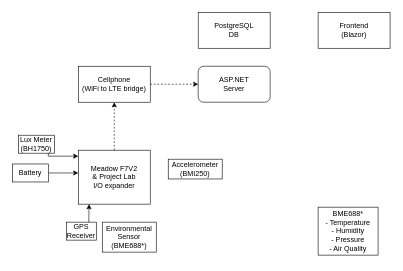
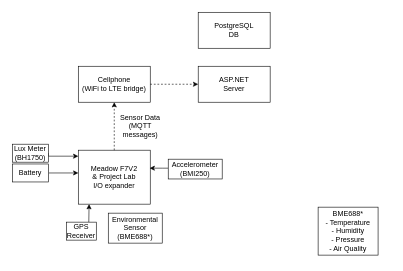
  <mxCell id="0" />
  <mxCell id="1" parent="0" />
  <mxCell id="2" value="Meadow F7V2&lt;br&gt;&amp;amp; Project Lab &lt;br&gt;I/O expander" style="rounded=0;whiteSpace=wrap;html=1;" parent="1" vertex="1"><mxGeometry x="130" y="250" width="120" height="90" as="geometry" /></mxCell>
- <mxCell id="3" value="&lt;div&gt;Frontend&lt;/div&gt;&lt;div&gt;(Blazor)&lt;br&gt;&lt;/div&gt;" style="rounded=0;whiteSpace=wrap;html=1;" parent="1" vertex="1"><mxGeometry x="530" y="20" width="120" height="60" as="geometry" /></mxCell>
  <mxCell id="4" value="Cellphone&lt;br&gt;(WiFi to LTE bridge)" style="rounded=0;whiteSpace=wrap;html=1;" parent="1" vertex="1"><mxGeometry x="130" y="110" width="120" height="60" as="geometry" /></mxCell>
- <mxCell id="5" value="ASP.NET&lt;br&gt;Server" style="whiteSpace=wrap;html=1;rounded=1;" parent="1" vertex="1"><mxGeometry x="330" y="110" width="120" height="60" as="geometry" /></mxCell>
+ <mxCell id="5" value="ASP.NET&lt;br&gt;Server" style="rounded=0;whiteSpace=wrap;html=1;" parent="1" vertex="1"><mxGeometry x="330" y="110" width="120" height="60" as="geometry" /></mxCell>
  <mxCell id="6" value="PostgreSQL&lt;br&gt;DB" style="rounded=0;whiteSpace=wrap;html=1;" parent="1" vertex="1"><mxGeometry x="330" y="20" width="120" height="60" as="geometry" /></mxCell>
+ <mxCell id="7" style="edgeStyle=orthogonalEdgeStyle;rounded=0;orthogonalLoop=1;jettySize=auto;html=1;entryX=0.992;entryY=0.333;entryDx=0;entryDy=0;entryPerimeter=0;" edge="1" parent="1" source="8" target="2"><mxGeometry relative="1" as="geometry"><Array as="points"><mxPoint x="270" y="280" /><mxPoint x="270" y="280" /></Array></mxGeometry></mxCell>
  <mxCell id="8" value="Accelerometer&lt;br&gt;(BMI250)" style="rounded=0;whiteSpace=wrap;html=1;" parent="1" vertex="1"><mxGeometry x="280" y="265" width="90" height="33" as="geometry" /></mxCell>
- <mxCell id="9" value="Environmental&lt;br&gt;Sensor&lt;br&gt;(BME688*)" style="rounded=0;whiteSpace=wrap;html=1;" parent="1" vertex="1"><mxGeometry x="170" y="370" width="90" height="50" as="geometry" /></mxCell>
+ <mxCell id="9" value="Environmental&lt;br&gt;Sensor&lt;br&gt;(BME688*)" style="rounded=0;whiteSpace=wrap;html=1;" parent="1" vertex="1"><mxGeometry x="180" y="355" width="90" height="50" as="geometry" /></mxCell>
  <mxCell id="10" value="&lt;div&gt;&lt;br&gt;&lt;/div&gt;&lt;div&gt;&lt;br&gt;&lt;/div&gt;&lt;div&gt;BME688*&lt;/div&gt;&lt;div&gt;- Temperature&lt;/div&gt;&lt;div&gt;- Humidity&lt;/div&gt;&lt;div&gt;- Pressure&lt;/div&gt;&lt;div&gt;- Air Quality&lt;br&gt;&lt;/div&gt;&lt;div&gt;&lt;br&gt;&lt;/div&gt;&lt;div&gt;&lt;br&gt;&lt;/div&gt;" style="rounded=0;whiteSpace=wrap;html=1;" parent="1" vertex="1"><mxGeometry x="530" y="345" width="100" height="80" as="geometry" /></mxCell>
  <mxCell id="11" style="edgeStyle=orthogonalEdgeStyle;rounded=0;orthogonalLoop=1;jettySize=auto;html=1;exitX=0.75;exitY=0;exitDx=0;exitDy=0;" parent="1" source="12" edge="1"><mxGeometry relative="1" as="geometry"><mxPoint x="148" y="340" as="targetPoint" /></mxGeometry></mxCell>
  <mxCell id="12" value="GPS Receiver" style="rounded=0;whiteSpace=wrap;html=1;" parent="1" vertex="1"><mxGeometry x="110" y="370" width="50" height="30" as="geometry" /></mxCell>
  <mxCell id="13" style="edgeStyle=orthogonalEdgeStyle;rounded=0;orthogonalLoop=1;jettySize=auto;html=1;exitX=1;exitY=0.5;exitDx=0;exitDy=0;entryX=-0.008;entryY=0.133;entryDx=0;entryDy=0;entryPerimeter=0;" parent="1" edge="1"><mxGeometry relative="1" as="geometry"><mxPoint x="81" y="288" as="sourcePoint" /><mxPoint x="130.04" y="287.98" as="targetPoint" /></mxGeometry></mxCell>
  <mxCell id="14" value="Battery" style="rounded=0;whiteSpace=wrap;html=1;" parent="1" vertex="1"><mxGeometry x="20" y="273" width="60" height="30" as="geometry" /></mxCell>
  <mxCell id="15" style="edgeStyle=orthogonalEdgeStyle;rounded=0;orthogonalLoop=1;jettySize=auto;html=1;exitX=1;exitY=0.5;exitDx=0;exitDy=0;" parent="1" source="16" edge="1"><mxGeometry relative="1" as="geometry"><mxPoint x="130" y="260" as="targetPoint" /><Array as="points"><mxPoint x="80" y="260" /></Array></mxGeometry></mxCell>
- <mxCell id="16" value="Lux Meter&lt;br&gt;(BH1750)" style="rounded=0;whiteSpace=wrap;html=1;" parent="1" vertex="1"><mxGeometry x="30" y="225" width="60" height="30" as="geometry" /></mxCell>
+ <mxCell id="16" value="Lux Meter&lt;br&gt;(BH1750)" style="rounded=0;whiteSpace=wrap;html=1;" parent="1" vertex="1"><mxGeometry x="20" y="240" width="60" height="30" as="geometry" /></mxCell>
  <mxCell id="17" value="" style="endArrow=classic;dashed=1;html=1;rounded=0;entryX=0.5;entryY=1;entryDx=0;entryDy=0;endFill=1;" edge="1" parent="1" target="4"><mxGeometry width="50" height="50" relative="1" as="geometry"><mxPoint x="190" y="250" as="sourcePoint" /><mxPoint x="240" y="200" as="targetPoint" /></mxGeometry></mxCell>
  <mxCell id="18" value="" style="endArrow=classic;dashed=1;html=1;rounded=0;entryX=0;entryY=0.5;entryDx=0;entryDy=0;endFill=1;" edge="1" parent="1" target="5"><mxGeometry width="50" height="50" relative="1" as="geometry"><mxPoint x="250" y="140" as="sourcePoint" /><mxPoint x="300" y="90" as="targetPoint" /></mxGeometry></mxCell>
+ <mxCell id="19" value="Sensor Data&lt;br&gt;(MQTT messages)" style="text;html=1;strokeColor=none;fillColor=none;align=center;verticalAlign=middle;whiteSpace=wrap;rounded=0;" vertex="1" parent="1"><mxGeometry x="187" y="190" width="93" height="40" as="geometry" /></mxCell>
